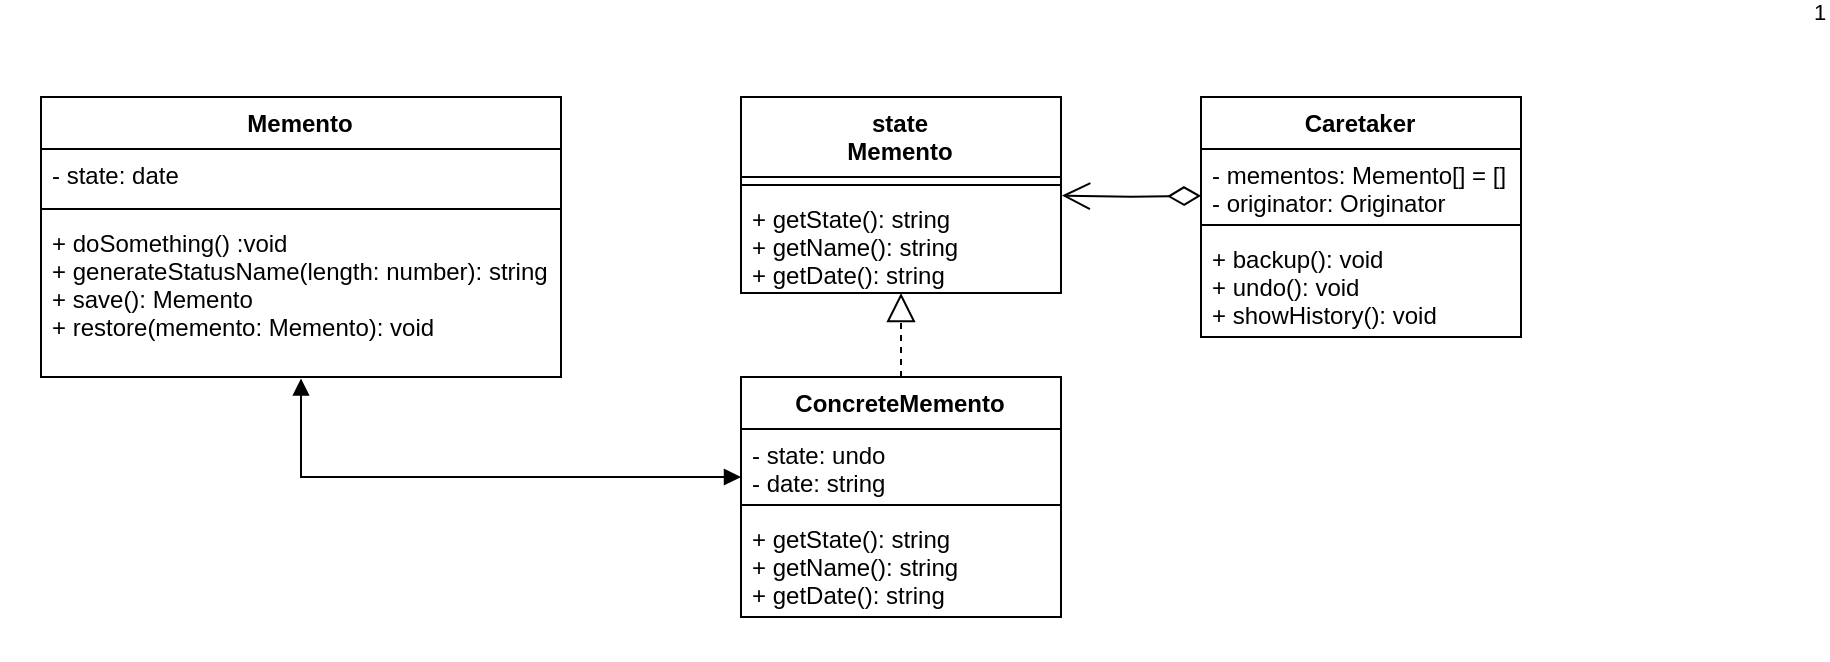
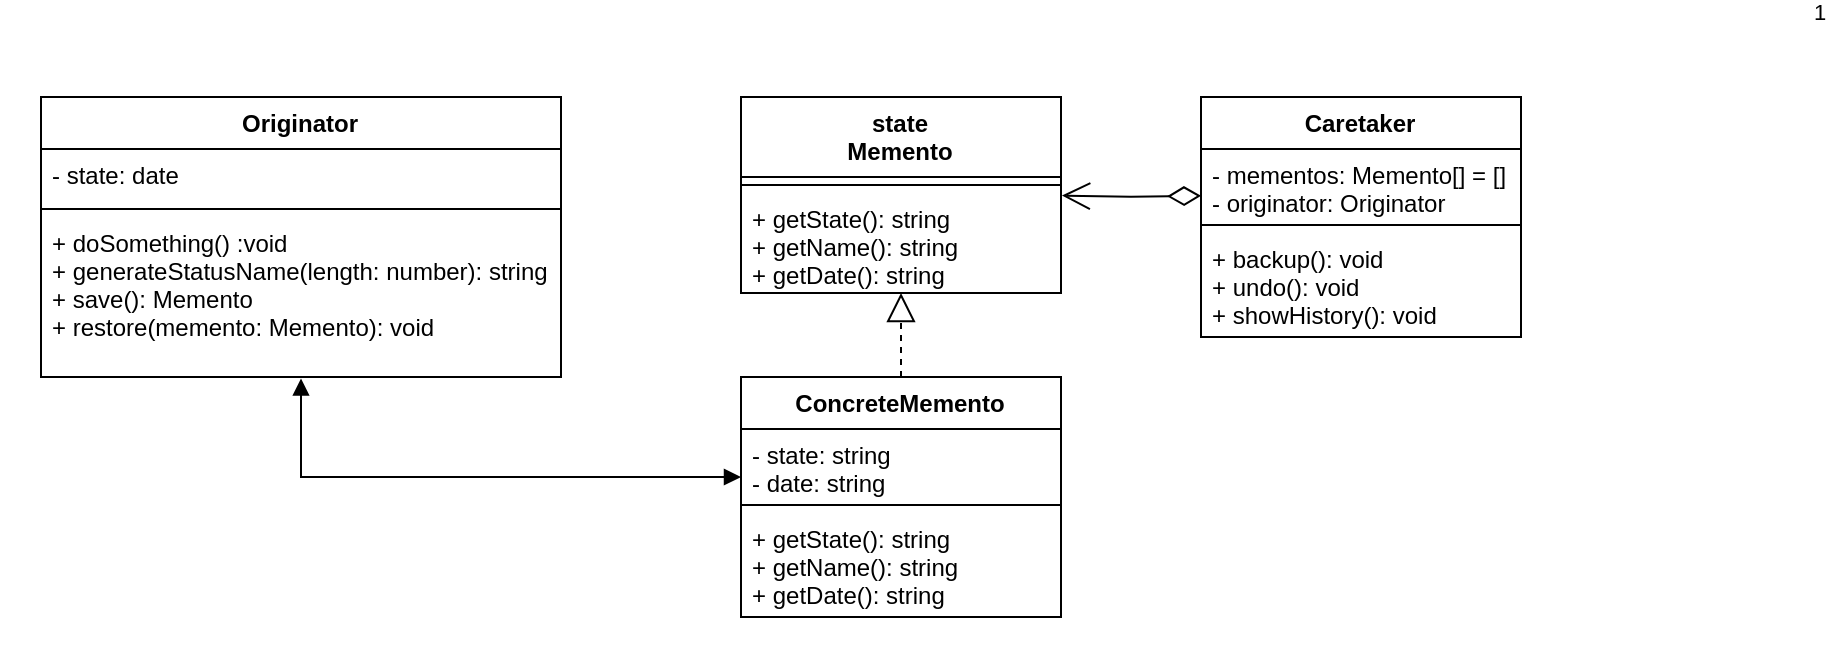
  <mxCell id="0" />
  <mxCell id="1" parent="0" />
- <mxCell id="2" value="Memento" style="swimlane;fontStyle=1;align=center;verticalAlign=top;childLayout=stackLayout;horizontal=1;startSize=26;horizontalStack=0;resizeParent=1;resizeParentMax=0;resizeLast=0;collapsible=1;marginBottom=0;" vertex="1" parent="1"><mxGeometry x="20" y="20" width="260" height="140" as="geometry" /></mxCell>
+ <mxCell id="2" value="Originator" style="swimlane;fontStyle=1;align=center;verticalAlign=top;childLayout=stackLayout;horizontal=1;startSize=26;horizontalStack=0;resizeParent=1;resizeParentMax=0;resizeLast=0;collapsible=1;marginBottom=0;" vertex="1" parent="1"><mxGeometry x="20" y="20" width="260" height="140" as="geometry" /></mxCell>
  <mxCell id="3" value="- state: date" style="text;strokeColor=none;fillColor=none;align=left;verticalAlign=top;spacingLeft=4;spacingRight=4;overflow=hidden;rotatable=0;points=[[0,0.5],[1,0.5]];portConstraint=eastwest;" vertex="1" parent="2"><mxGeometry y="26" width="260" height="26" as="geometry" /></mxCell>
  <mxCell id="4" value="" style="line;strokeWidth=1;fillColor=none;align=left;verticalAlign=middle;spacingTop=-1;spacingLeft=3;spacingRight=3;rotatable=0;labelPosition=right;points=[];portConstraint=eastwest;strokeColor=inherit;" vertex="1" parent="2"><mxGeometry y="52" width="260" height="8" as="geometry" /></mxCell>
  <mxCell id="5" value="+ doSomething() :void&#10;+ generateStatusName(length: number): string&#10;+ save(): Memento&#10;+ restore(memento: Memento): void" style="text;strokeColor=none;fillColor=none;align=left;verticalAlign=top;spacingLeft=4;spacingRight=4;overflow=hidden;rotatable=0;points=[[0,0.5],[1,0.5]];portConstraint=eastwest;" vertex="1" parent="2"><mxGeometry y="60" width="260" height="80" as="geometry" /></mxCell>
  <mxCell id="6" value="state&#10;Memento" style="swimlane;fontStyle=1;align=center;verticalAlign=top;childLayout=stackLayout;horizontal=1;startSize=40;horizontalStack=0;resizeParent=1;resizeParentMax=0;resizeLast=0;collapsible=1;marginBottom=0;" vertex="1" parent="1"><mxGeometry x="370" y="20" width="160" height="98" as="geometry" /></mxCell>
  <mxCell id="7" value="" style="line;strokeWidth=1;fillColor=none;align=left;verticalAlign=middle;spacingTop=-1;spacingLeft=3;spacingRight=3;rotatable=0;labelPosition=right;points=[];portConstraint=eastwest;strokeColor=inherit;" vertex="1" parent="6"><mxGeometry y="40" width="160" height="8" as="geometry" /></mxCell>
  <mxCell id="8" value="1" style="endArrow=open;html=1;endSize=12;startArrow=diamondThin;startSize=14;startFill=0;edgeStyle=orthogonalEdgeStyle;align=left;verticalAlign=bottom;rounded=0;entryX=1.003;entryY=0.026;entryDx=0;entryDy=0;entryPerimeter=0;" edge="1" parent="6" target="9"><mxGeometry x="-1" y="-320" relative="1" as="geometry"><mxPoint x="230" y="49.44" as="sourcePoint" /><mxPoint x="70" y="49.44" as="targetPoint" /><mxPoint x="309" y="238" as="offset" /></mxGeometry></mxCell>
  <mxCell id="9" value="+ getState(): string&#10;+ getName(): string&#10;+ getDate(): string" style="text;strokeColor=none;fillColor=none;align=left;verticalAlign=top;spacingLeft=4;spacingRight=4;overflow=hidden;rotatable=0;points=[[0,0.5],[1,0.5]];portConstraint=eastwest;" vertex="1" parent="6"><mxGeometry y="48" width="160" height="50" as="geometry" /></mxCell>
  <mxCell id="10" value="ConcreteMemento" style="swimlane;fontStyle=1;align=center;verticalAlign=top;childLayout=stackLayout;horizontal=1;startSize=26;horizontalStack=0;resizeParent=1;resizeParentMax=0;resizeLast=0;collapsible=1;marginBottom=0;" vertex="1" parent="1"><mxGeometry x="370" y="160" width="160" height="120" as="geometry" /></mxCell>
- <mxCell id="11" value="- state: undo&#10;- date: string" style="text;strokeColor=none;fillColor=none;align=left;verticalAlign=top;spacingLeft=4;spacingRight=4;overflow=hidden;rotatable=0;points=[[0,0.5],[1,0.5]];portConstraint=eastwest;" vertex="1" parent="10"><mxGeometry y="26" width="160" height="34" as="geometry" /></mxCell>
+ <mxCell id="11" value="- state: string&#10;- date: string" style="text;strokeColor=none;fillColor=none;align=left;verticalAlign=top;spacingLeft=4;spacingRight=4;overflow=hidden;rotatable=0;points=[[0,0.5],[1,0.5]];portConstraint=eastwest;" vertex="1" parent="10"><mxGeometry y="26" width="160" height="34" as="geometry" /></mxCell>
  <mxCell id="12" value="" style="line;strokeWidth=1;fillColor=none;align=left;verticalAlign=middle;spacingTop=-1;spacingLeft=3;spacingRight=3;rotatable=0;labelPosition=right;points=[];portConstraint=eastwest;strokeColor=inherit;" vertex="1" parent="10"><mxGeometry y="60" width="160" height="8" as="geometry" /></mxCell>
  <mxCell id="13" value="+ getState(): string&#10;+ getName(): string&#10;+ getDate(): string" style="text;strokeColor=none;fillColor=none;align=left;verticalAlign=top;spacingLeft=4;spacingRight=4;overflow=hidden;rotatable=0;points=[[0,0.5],[1,0.5]];portConstraint=eastwest;" vertex="1" parent="10"><mxGeometry y="68" width="160" height="52" as="geometry" /></mxCell>
  <mxCell id="14" value="Caretaker" style="swimlane;fontStyle=1;align=center;verticalAlign=top;childLayout=stackLayout;horizontal=1;startSize=26;horizontalStack=0;resizeParent=1;resizeParentMax=0;resizeLast=0;collapsible=1;marginBottom=0;" vertex="1" parent="1"><mxGeometry x="600" y="20" width="160" height="120" as="geometry" /></mxCell>
  <mxCell id="15" value="- mementos: Memento[] = []&#10;- originator: Originator&#10;" style="text;strokeColor=none;fillColor=none;align=left;verticalAlign=top;spacingLeft=4;spacingRight=4;overflow=hidden;rotatable=0;points=[[0,0.5],[1,0.5]];portConstraint=eastwest;" vertex="1" parent="14"><mxGeometry y="26" width="160" height="34" as="geometry" /></mxCell>
  <mxCell id="16" value="" style="line;strokeWidth=1;fillColor=none;align=left;verticalAlign=middle;spacingTop=-1;spacingLeft=3;spacingRight=3;rotatable=0;labelPosition=right;points=[];portConstraint=eastwest;strokeColor=inherit;" vertex="1" parent="14"><mxGeometry y="60" width="160" height="8" as="geometry" /></mxCell>
  <mxCell id="17" value="+ backup(): void&#10;+ undo(): void&#10;+ showHistory(): void&#10;&#10;" style="text;strokeColor=none;fillColor=none;align=left;verticalAlign=top;spacingLeft=4;spacingRight=4;overflow=hidden;rotatable=0;points=[[0,0.5],[1,0.5]];portConstraint=eastwest;" vertex="1" parent="14"><mxGeometry y="68" width="160" height="52" as="geometry" /></mxCell>
  <mxCell id="18" value="" style="endArrow=block;dashed=1;endFill=0;endSize=12;html=1;rounded=0;entryX=0.5;entryY=1;entryDx=0;entryDy=0;entryPerimeter=0;exitX=0.5;exitY=0;exitDx=0;exitDy=0;" edge="1" parent="1" source="10" target="9"><mxGeometry width="160" relative="1" as="geometry"><mxPoint x="190" y="170" as="sourcePoint" /><mxPoint x="350" y="170" as="targetPoint" /></mxGeometry></mxCell>
  <mxCell id="19" value="" style="endArrow=block;startArrow=block;endFill=1;startFill=1;html=1;rounded=0;exitX=0.5;exitY=1.009;exitDx=0;exitDy=0;exitPerimeter=0;" edge="1" parent="1" source="5"><mxGeometry width="160" relative="1" as="geometry"><mxPoint x="210" y="210" as="sourcePoint" /><mxPoint x="370" y="210" as="targetPoint" /><Array as="points"><mxPoint x="150" y="210" /></Array></mxGeometry></mxCell>
